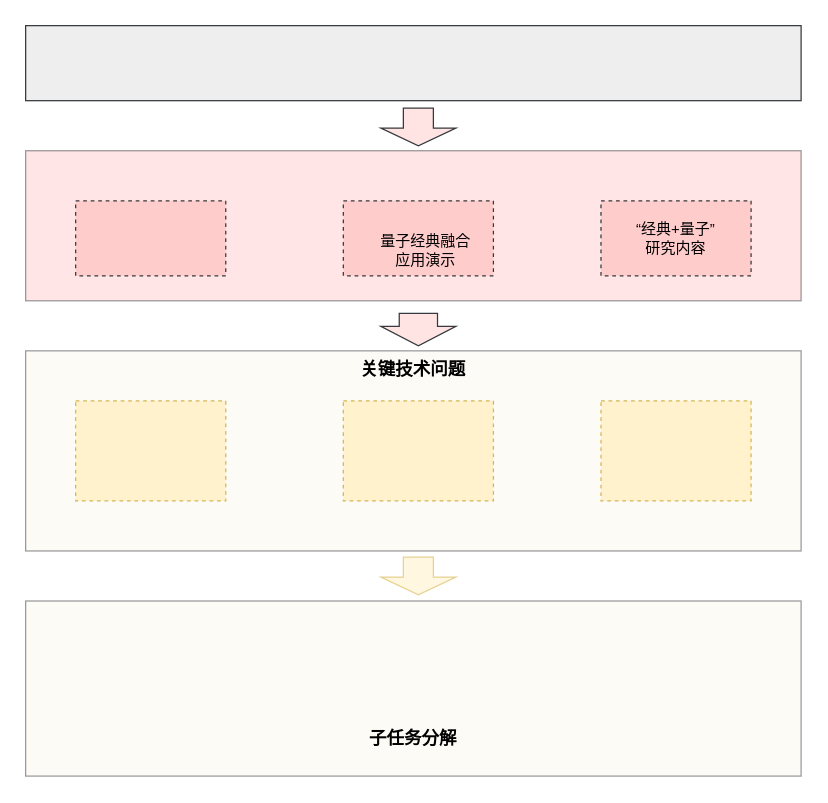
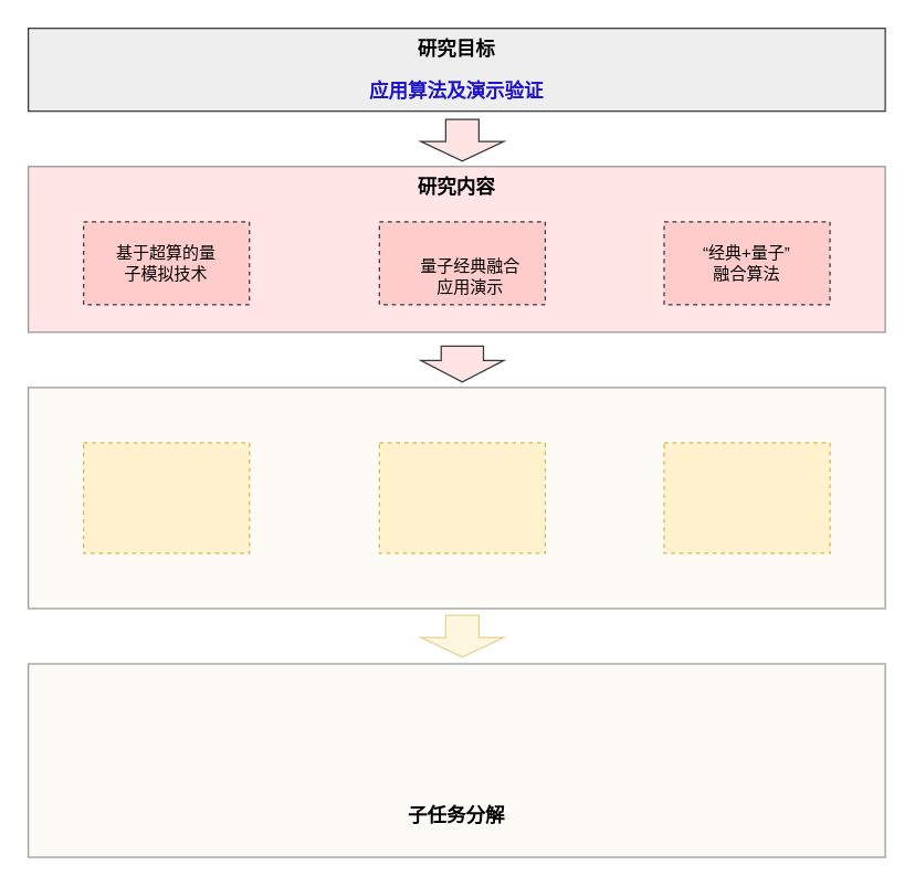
  <mxCell id="0" />
  <mxCell id="1" parent="0" />
  <mxCell id="2" value="" style="rounded=0;whiteSpace=wrap;html=1;fillColor=#eeeeee;strokeColor=#36393d;" vertex="1" parent="1"><mxGeometry x="20" y="20" width="620" height="60" as="geometry" /></mxCell>
+ <mxCell id="3" value="&lt;b&gt;&lt;font style=&quot;font-size: 14px;&quot;&gt;研究目标&lt;/font&gt;&lt;/b&gt;" style="text;html=1;align=center;verticalAlign=middle;whiteSpace=wrap;rounded=0;" vertex="1" parent="1"><mxGeometry x="300" y="20" width="60" height="30" as="geometry" /></mxCell>
+ <mxCell id="4" value="&lt;span style=&quot;font-size: 14px;&quot;&gt;&lt;b&gt;&lt;font color=&quot;#1e12cb&quot;&gt;应用算法及演示验证&lt;/font&gt;&lt;/b&gt;&lt;/span&gt;" style="text;html=1;align=center;verticalAlign=middle;whiteSpace=wrap;rounded=0;" vertex="1" parent="1"><mxGeometry x="125" y="50" width="410" height="30" as="geometry" /></mxCell>
  <mxCell id="5" value="" style="rounded=0;whiteSpace=wrap;html=1;fillColor=#FFCCCC;strokeColor=#36393d;opacity=50;" vertex="1" parent="1"><mxGeometry x="20" y="120" width="620" height="120" as="geometry" /></mxCell>
+ <mxCell id="6" value="&lt;span style=&quot;font-size: 14px;&quot;&gt;&lt;b&gt;研究内容&lt;/b&gt;&lt;/span&gt;" style="text;html=1;align=center;verticalAlign=middle;whiteSpace=wrap;rounded=0;" vertex="1" parent="1"><mxGeometry x="300" y="120" width="60" height="30" as="geometry" /></mxCell>
  <mxCell id="7" value="" style="html=1;shadow=0;dashed=0;align=center;verticalAlign=middle;shape=mxgraph.arrows2.arrow;dy=0.6;dx=14.14;direction=south;notch=0;fillColor=#FFE4E3;strokeColor=#36393d;" vertex="1" parent="1"><mxGeometry x="304" y="86" width="60" height="30" as="geometry" /></mxCell>
  <mxCell id="8" value="" style="rounded=0;whiteSpace=wrap;html=1;dashed=1;fillColor=#ffcccc;strokeColor=#36393d;" vertex="1" parent="1"><mxGeometry x="60" y="160" width="120" height="60" as="geometry" /></mxCell>
  <mxCell id="9" value="" style="rounded=0;whiteSpace=wrap;html=1;dashed=1;fillColor=#ffcccc;strokeColor=#36393d;" vertex="1" parent="1"><mxGeometry x="274" y="160" width="120" height="60" as="geometry" /></mxCell>
  <mxCell id="10" value="" style="rounded=0;whiteSpace=wrap;html=1;dashed=1;fillColor=#ffcccc;strokeColor=#36393d;" vertex="1" parent="1"><mxGeometry x="480" y="160" width="120" height="60" as="geometry" /></mxCell>
+ <mxCell id="11" value="基于超算的量子模拟技术" style="text;html=1;align=center;verticalAlign=middle;whiteSpace=wrap;rounded=0;" vertex="1" parent="1"><mxGeometry x="80" y="175" width="80" height="30" as="geometry" /></mxCell>
  <mxCell id="12" value="量子经典融合应用演示" style="text;html=1;align=center;verticalAlign=middle;whiteSpace=wrap;rounded=0;" vertex="1" parent="1"><mxGeometry x="300" y="185" width="80" height="30" as="geometry" /></mxCell>
- <mxCell id="13" value="“经典+量子” 研究内容" style="text;html=1;align=center;verticalAlign=middle;whiteSpace=wrap;rounded=0;" vertex="1" parent="1"><mxGeometry x="500" y="175" width="80" height="30" as="geometry" /></mxCell>
+ <mxCell id="13" value="“经典+量子” 融合算法" style="text;html=1;align=center;verticalAlign=middle;whiteSpace=wrap;rounded=0;" vertex="1" parent="1"><mxGeometry x="500" y="175" width="80" height="30" as="geometry" /></mxCell>
  <mxCell id="14" value="" style="html=1;shadow=0;dashed=0;align=center;verticalAlign=middle;shape=mxgraph.arrows2.arrow;dy=0.49;dx=15.66;direction=south;notch=0;fillColor=#FFE4E3;strokeColor=#36393d;" vertex="1" parent="1"><mxGeometry x="304" y="250" width="60" height="26" as="geometry" /></mxCell>
  <mxCell id="15" value="" style="rounded=0;whiteSpace=wrap;html=1;opacity=50;fillColor=#f9f7ed;strokeColor=#36393d;" vertex="1" parent="1"><mxGeometry x="20" y="280" width="620" height="160" as="geometry" /></mxCell>
- <mxCell id="16" value="&lt;span style=&quot;font-size: 14px;&quot;&gt;&lt;b&gt;关键技术问题&lt;/b&gt;&lt;/span&gt;" style="text;html=1;align=center;verticalAlign=middle;whiteSpace=wrap;rounded=0;" vertex="1" parent="1"><mxGeometry x="285" y="280" width="90" height="30" as="geometry" /></mxCell>
  <mxCell id="17" value="" style="rounded=0;whiteSpace=wrap;html=1;fillColor=#fff2cc;strokeColor=#d6b656;dashed=1;" vertex="1" parent="1"><mxGeometry x="60" y="320" width="120" height="80" as="geometry" /></mxCell>
  <mxCell id="18" value="" style="rounded=0;whiteSpace=wrap;html=1;fillColor=#fff2cc;strokeColor=#d6b656;dashed=1;" vertex="1" parent="1"><mxGeometry x="274" y="320" width="120" height="80" as="geometry" /></mxCell>
  <mxCell id="19" value="" style="rounded=0;whiteSpace=wrap;html=1;fillColor=#fff2cc;strokeColor=#d6b656;dashed=1;" vertex="1" parent="1"><mxGeometry x="480" y="320" width="120" height="80" as="geometry" /></mxCell>
  <mxCell id="20" value="" style="html=1;shadow=0;dashed=0;align=center;verticalAlign=middle;shape=mxgraph.arrows2.arrow;dy=0.6;dx=14.14;direction=south;notch=0;fillColor=#fff2cc;strokeColor=#d6b656;opacity=60;" vertex="1" parent="1"><mxGeometry x="304" y="445" width="60" height="30" as="geometry" /></mxCell>
  <mxCell id="21" value="" style="rounded=0;whiteSpace=wrap;html=1;opacity=50;fillColor=#f9f7ed;strokeColor=#36393d;" vertex="1" parent="1"><mxGeometry x="20" y="480" width="620" height="140" as="geometry" /></mxCell>
  <mxCell id="22" value="&lt;span style=&quot;font-size: 14px;&quot;&gt;&lt;b&gt;子任务分解&lt;/b&gt;&lt;/span&gt;" style="text;html=1;align=center;verticalAlign=middle;whiteSpace=wrap;rounded=0;" vertex="1" parent="1"><mxGeometry x="285" y="575" width="90" height="30" as="geometry" /></mxCell>
